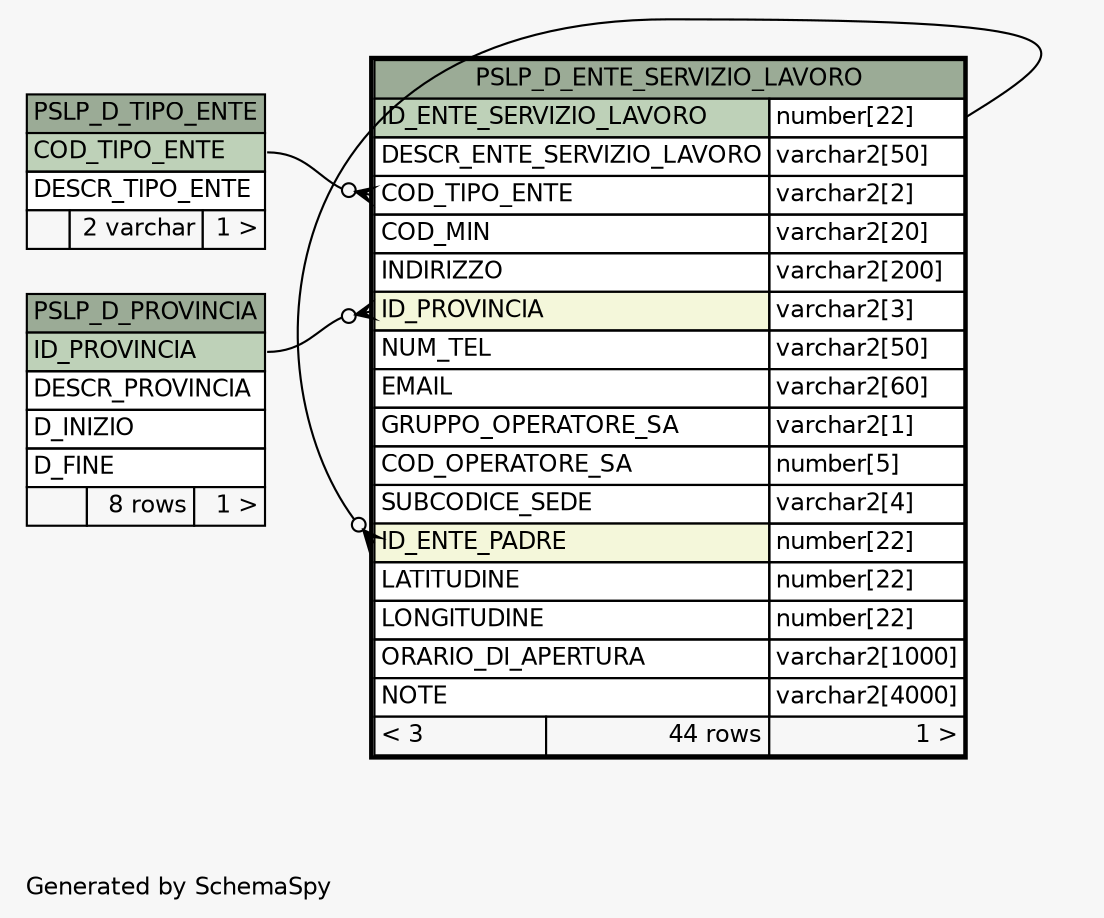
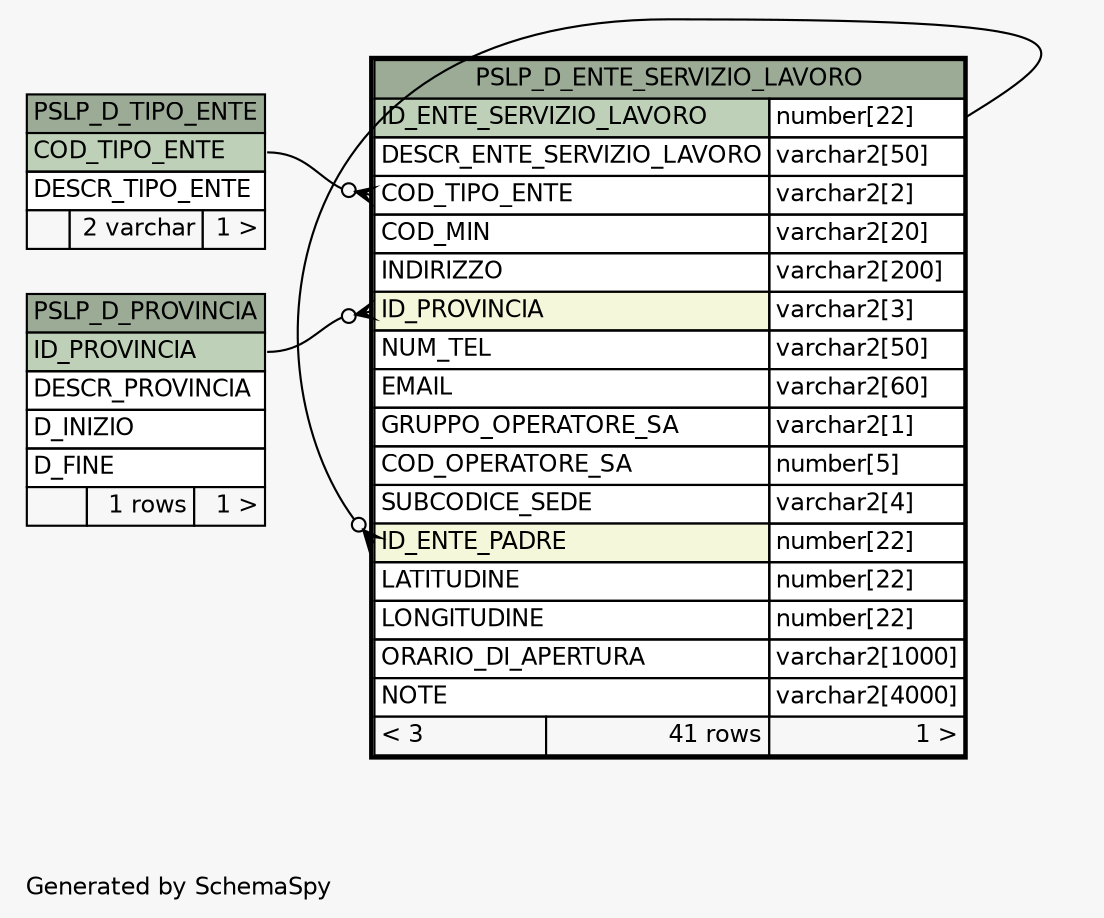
  digraph {
    bgcolor="#f7f7f7"
    fontname=Helvetica
    fontsize=11
    label="\nGenerated by SchemaSpy"
    labeljust=l
    nodesep=0.18
    rankdir=RL
    ranksep=0.46
    node [fontname=Helvetica fontsize=11 shape=plaintext]
    edge [arrowhead=none arrowsize=0.8 arrowtail=crowodot dir=back]
-   n1 [label=<     <TABLE BORDER="2" CELLBORDER="1" CELLSPACING="0" BGCOLOR="#ffffff">       <TR><TD COLSPAN="3" BGCOLOR="#9bab96" ALIGN="CENTER">PSLP_D_ENTE_SERVIZIO_LAVORO</TD></TR>       <TR><TD PORT="ID_ENTE_SERVIZIO_LAVORO" COLSPAN="2" BGCOLOR="#bed1b8" ALIGN="LEFT">ID_ENTE_SERVIZIO_LAVORO</TD><TD PORT="ID_ENTE_SERVIZIO_LAVORO.type" ALIGN="LEFT">number[22]</TD></TR>       <TR><TD PORT="DESCR_ENTE_SERVIZIO_LAVORO" COLSPAN="2" ALIGN="LEFT">DESCR_ENTE_SERVIZIO_LAVORO</TD><TD PORT="DESCR_ENTE_SERVIZIO_LAVORO.type" ALIGN="LEFT">varchar2[50]</TD></TR>       <TR><TD PORT="COD_TIPO_ENTE" COLSPAN="2" ALIGN="LEFT">COD_TIPO_ENTE</TD><TD PORT="COD_TIPO_ENTE.type" ALIGN="LEFT">varchar2[2]</TD></TR>       <TR><TD PORT="COD_MIN" COLSPAN="2" ALIGN="LEFT">COD_MIN</TD><TD PORT="COD_MIN.type" ALIGN="LEFT">varchar2[20]</TD></TR>       <TR><TD PORT="INDIRIZZO" COLSPAN="2" ALIGN="LEFT">INDIRIZZO</TD><TD PORT="INDIRIZZO.type" ALIGN="LEFT">varchar2[200]</TD></TR>       <TR><TD PORT="ID_PROVINCIA" COLSPAN="2" BGCOLOR="#f4f7da" ALIGN="LEFT">ID_PROVINCIA</TD><TD PORT="ID_PROVINCIA.type" ALIGN="LEFT">varchar2[3]</TD></TR>       <TR><TD PORT="NUM_TEL" COLSPAN="2" ALIGN="LEFT">NUM_TEL</TD><TD PORT="NUM_TEL.type" ALIGN="LEFT">varchar2[50]</TD></TR>       <TR><TD PORT="EMAIL" COLSPAN="2" ALIGN="LEFT">EMAIL</TD><TD PORT="EMAIL.type" ALIGN="LEFT">varchar2[60]</TD></TR>       <TR><TD PORT="GRUPPO_OPERATORE_SA" COLSPAN="2" ALIGN="LEFT">GRUPPO_OPERATORE_SA</TD><TD PORT="GRUPPO_OPERATORE_SA.type" ALIGN="LEFT">varchar2[1]</TD></TR>       <TR><TD PORT="COD_OPERATORE_SA" COLSPAN="2" ALIGN="LEFT">COD_OPERATORE_SA</TD><TD PORT="COD_OPERATORE_SA.type" ALIGN="LEFT">number[5]</TD></TR>       <TR><TD PORT="SUBCODICE_SEDE" COLSPAN="2" ALIGN="LEFT">SUBCODICE_SEDE</TD><TD PORT="SUBCODICE_SEDE.type" ALIGN="LEFT">varchar2[4]</TD></TR>       <TR><TD PORT="ID_ENTE_PADRE" COLSPAN="2" BGCOLOR="#f4f7da" ALIGN="LEFT">ID_ENTE_PADRE</TD><TD PORT="ID_ENTE_PADRE.type" ALIGN="LEFT">number[22]</TD></TR>       <TR><TD PORT="LATITUDINE" COLSPAN="2" ALIGN="LEFT">LATITUDINE</TD><TD PORT="LATITUDINE.type" ALIGN="LEFT">number[22]</TD></TR>       <TR><TD PORT="LONGITUDINE" COLSPAN="2" ALIGN="LEFT">LONGITUDINE</TD><TD PORT="LONGITUDINE.type" ALIGN="LEFT">number[22]</TD></TR>       <TR><TD PORT="ORARIO_DI_APERTURA" COLSPAN="2" ALIGN="LEFT">ORARIO_DI_APERTURA</TD><TD PORT="ORARIO_DI_APERTURA.type" ALIGN="LEFT">varchar2[1000]</TD></TR>       <TR><TD PORT="NOTE" COLSPAN="2" ALIGN="LEFT">NOTE</TD><TD PORT="NOTE.type" ALIGN="LEFT">varchar2[4000]</TD></TR>       <TR><TD ALIGN="LEFT" BGCOLOR="#f7f7f7">&lt; 3</TD><TD ALIGN="RIGHT" BGCOLOR="#f7f7f7">44 rows</TD><TD ALIGN="RIGHT" BGCOLOR="#f7f7f7">1 &gt;</TD></TR>     </TABLE>>]
+   n1 [label=<     <TABLE BORDER="2" CELLBORDER="1" CELLSPACING="0" BGCOLOR="#ffffff">       <TR><TD COLSPAN="3" BGCOLOR="#9bab96" ALIGN="CENTER">PSLP_D_ENTE_SERVIZIO_LAVORO</TD></TR>       <TR><TD PORT="ID_ENTE_SERVIZIO_LAVORO" COLSPAN="2" BGCOLOR="#bed1b8" ALIGN="LEFT">ID_ENTE_SERVIZIO_LAVORO</TD><TD PORT="ID_ENTE_SERVIZIO_LAVORO.type" ALIGN="LEFT">number[22]</TD></TR>       <TR><TD PORT="DESCR_ENTE_SERVIZIO_LAVORO" COLSPAN="2" ALIGN="LEFT">DESCR_ENTE_SERVIZIO_LAVORO</TD><TD PORT="DESCR_ENTE_SERVIZIO_LAVORO.type" ALIGN="LEFT">varchar2[50]</TD></TR>       <TR><TD PORT="COD_TIPO_ENTE" COLSPAN="2" ALIGN="LEFT">COD_TIPO_ENTE</TD><TD PORT="COD_TIPO_ENTE.type" ALIGN="LEFT">varchar2[2]</TD></TR>       <TR><TD PORT="COD_MIN" COLSPAN="2" ALIGN="LEFT">COD_MIN</TD><TD PORT="COD_MIN.type" ALIGN="LEFT">varchar2[20]</TD></TR>       <TR><TD PORT="INDIRIZZO" COLSPAN="2" ALIGN="LEFT">INDIRIZZO</TD><TD PORT="INDIRIZZO.type" ALIGN="LEFT">varchar2[200]</TD></TR>       <TR><TD PORT="ID_PROVINCIA" COLSPAN="2" BGCOLOR="#f4f7da" ALIGN="LEFT">ID_PROVINCIA</TD><TD PORT="ID_PROVINCIA.type" ALIGN="LEFT">varchar2[3]</TD></TR>       <TR><TD PORT="NUM_TEL" COLSPAN="2" ALIGN="LEFT">NUM_TEL</TD><TD PORT="NUM_TEL.type" ALIGN="LEFT">varchar2[50]</TD></TR>       <TR><TD PORT="EMAIL" COLSPAN="2" ALIGN="LEFT">EMAIL</TD><TD PORT="EMAIL.type" ALIGN="LEFT">varchar2[60]</TD></TR>       <TR><TD PORT="GRUPPO_OPERATORE_SA" COLSPAN="2" ALIGN="LEFT">GRUPPO_OPERATORE_SA</TD><TD PORT="GRUPPO_OPERATORE_SA.type" ALIGN="LEFT">varchar2[1]</TD></TR>       <TR><TD PORT="COD_OPERATORE_SA" COLSPAN="2" ALIGN="LEFT">COD_OPERATORE_SA</TD><TD PORT="COD_OPERATORE_SA.type" ALIGN="LEFT">number[5]</TD></TR>       <TR><TD PORT="SUBCODICE_SEDE" COLSPAN="2" ALIGN="LEFT">SUBCODICE_SEDE</TD><TD PORT="SUBCODICE_SEDE.type" ALIGN="LEFT">varchar2[4]</TD></TR>       <TR><TD PORT="ID_ENTE_PADRE" COLSPAN="2" BGCOLOR="#f4f7da" ALIGN="LEFT">ID_ENTE_PADRE</TD><TD PORT="ID_ENTE_PADRE.type" ALIGN="LEFT">number[22]</TD></TR>       <TR><TD PORT="LATITUDINE" COLSPAN="2" ALIGN="LEFT">LATITUDINE</TD><TD PORT="LATITUDINE.type" ALIGN="LEFT">number[22]</TD></TR>       <TR><TD PORT="LONGITUDINE" COLSPAN="2" ALIGN="LEFT">LONGITUDINE</TD><TD PORT="LONGITUDINE.type" ALIGN="LEFT">number[22]</TD></TR>       <TR><TD PORT="ORARIO_DI_APERTURA" COLSPAN="2" ALIGN="LEFT">ORARIO_DI_APERTURA</TD><TD PORT="ORARIO_DI_APERTURA.type" ALIGN="LEFT">varchar2[1000]</TD></TR>       <TR><TD PORT="NOTE" COLSPAN="2" ALIGN="LEFT">NOTE</TD><TD PORT="NOTE.type" ALIGN="LEFT">varchar2[4000]</TD></TR>       <TR><TD ALIGN="LEFT" BGCOLOR="#f7f7f7">&lt; 3</TD><TD ALIGN="RIGHT" BGCOLOR="#f7f7f7">41 rows</TD><TD ALIGN="RIGHT" BGCOLOR="#f7f7f7">1 &gt;</TD></TR>     </TABLE>>]
    n2 [label=<     <TABLE BORDER="0" CELLBORDER="1" CELLSPACING="0" BGCOLOR="#ffffff">       <TR><TD COLSPAN="3" BGCOLOR="#9bab96" ALIGN="CENTER">PSLP_D_TIPO_ENTE</TD></TR>       <TR><TD PORT="COD_TIPO_ENTE" COLSPAN="3" BGCOLOR="#bed1b8" ALIGN="LEFT">COD_TIPO_ENTE</TD></TR>       <TR><TD PORT="DESCR_TIPO_ENTE" COLSPAN="3" ALIGN="LEFT">DESCR_TIPO_ENTE</TD></TR>       <TR><TD ALIGN="LEFT" BGCOLOR="#f7f7f7">  </TD><TD ALIGN="RIGHT" BGCOLOR="#f7f7f7">2 varchar</TD><TD ALIGN="RIGHT" BGCOLOR="#f7f7f7">1 &gt;</TD></TR>     </TABLE>>]
-   n3 [label=<     <TABLE BORDER="0" CELLBORDER="1" CELLSPACING="0" BGCOLOR="#ffffff">       <TR><TD COLSPAN="3" BGCOLOR="#9bab96" ALIGN="CENTER">PSLP_D_PROVINCIA</TD></TR>       <TR><TD PORT="ID_PROVINCIA" COLSPAN="3" BGCOLOR="#bed1b8" ALIGN="LEFT">ID_PROVINCIA</TD></TR>       <TR><TD PORT="DESCR_PROVINCIA" COLSPAN="3" ALIGN="LEFT">DESCR_PROVINCIA</TD></TR>       <TR><TD PORT="D_INIZIO" COLSPAN="3" ALIGN="LEFT">D_INIZIO</TD></TR>       <TR><TD PORT="D_FINE" COLSPAN="3" ALIGN="LEFT">D_FINE</TD></TR>       <TR><TD ALIGN="LEFT" BGCOLOR="#f7f7f7">  </TD><TD ALIGN="RIGHT" BGCOLOR="#f7f7f7">8 rows</TD><TD ALIGN="RIGHT" BGCOLOR="#f7f7f7">1 &gt;</TD></TR>     </TABLE>>]
+   n3 [label=<     <TABLE BORDER="0" CELLBORDER="1" CELLSPACING="0" BGCOLOR="#ffffff">       <TR><TD COLSPAN="3" BGCOLOR="#9bab96" ALIGN="CENTER">PSLP_D_PROVINCIA</TD></TR>       <TR><TD PORT="ID_PROVINCIA" COLSPAN="3" BGCOLOR="#bed1b8" ALIGN="LEFT">ID_PROVINCIA</TD></TR>       <TR><TD PORT="DESCR_PROVINCIA" COLSPAN="3" ALIGN="LEFT">DESCR_PROVINCIA</TD></TR>       <TR><TD PORT="D_INIZIO" COLSPAN="3" ALIGN="LEFT">D_INIZIO</TD></TR>       <TR><TD PORT="D_FINE" COLSPAN="3" ALIGN="LEFT">D_FINE</TD></TR>       <TR><TD ALIGN="LEFT" BGCOLOR="#f7f7f7">  </TD><TD ALIGN="RIGHT" BGCOLOR="#f7f7f7">1 rows</TD><TD ALIGN="RIGHT" BGCOLOR="#f7f7f7">1 &gt;</TD></TR>     </TABLE>>]
    n1 -> n1 [headport="ID_ENTE_SERVIZIO_LAVORO.type:e" tailport="ID_ENTE_PADRE:w"]
    n1 -> n2 [headport="COD_TIPO_ENTE:e" tailport="COD_TIPO_ENTE:w"]
    n1 -> n3 [headport="ID_PROVINCIA:e" tailport="ID_PROVINCIA:w"]
  }
